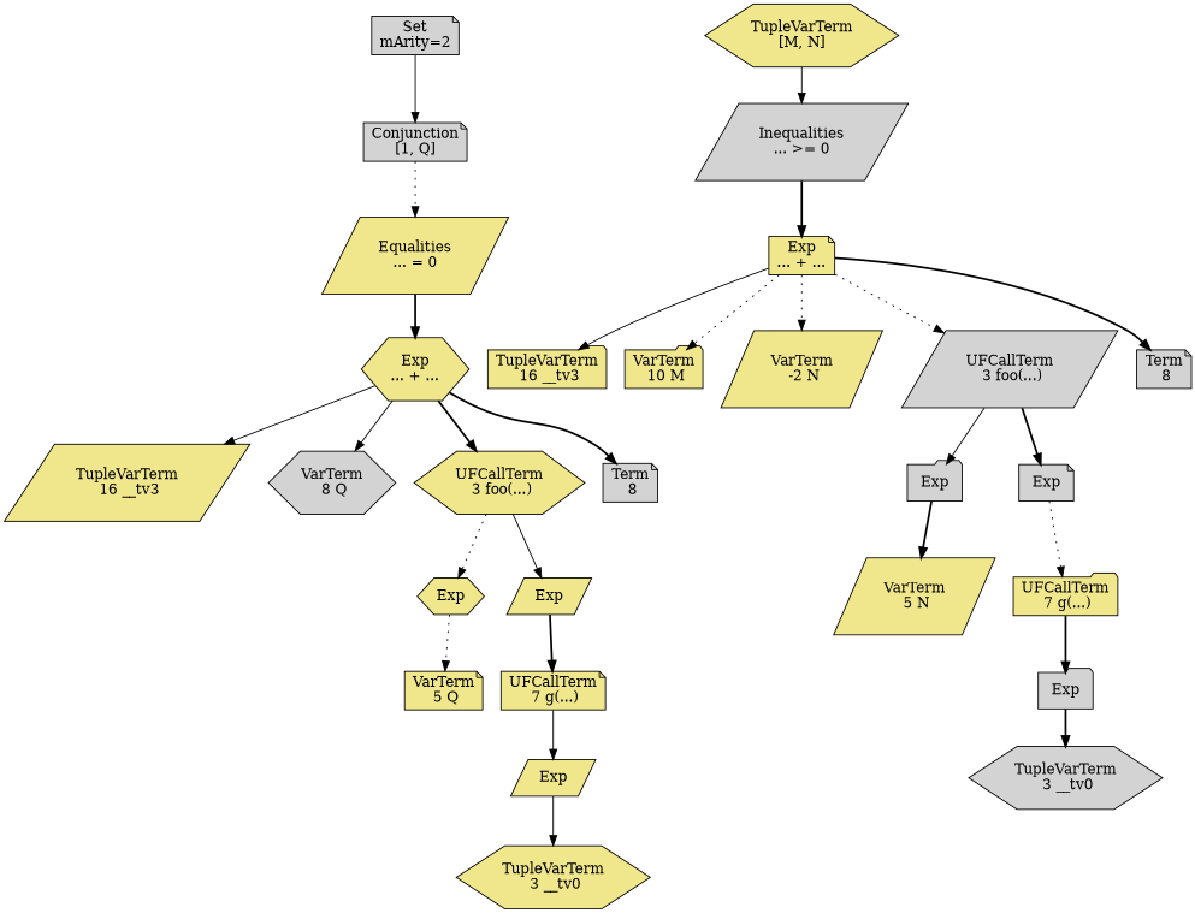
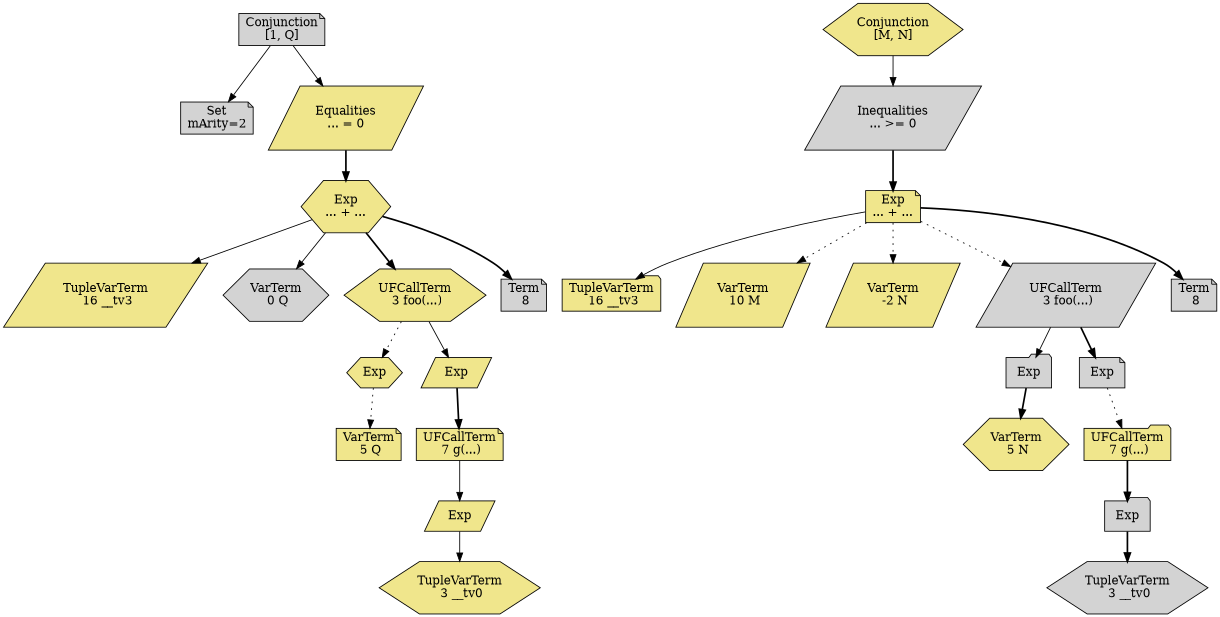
  digraph {
    node [fillcolor=khaki shape=note style=filled]
    edge [style=bold]
    n1 [fillcolor=lightgrey label="Set\nmArity=2"]
    n2 [fillcolor=lightgrey label="Conjunction\n[1, Q]"]
-   n3 [label="TupleVarTerm\n[M, N]" shape=hexagon]
+   n3 [label="Conjunction\n[M, N]" shape=hexagon]
    n4 [fillcolor=lightgrey label="Inequalities\n... >= 0" shape=parallelogram]
    n5 [label="Equalities\n... = 0" shape=parallelogram]
    n6 [label="Exp\n... + ..."]
    n7 [label="TupleVarTerm\n 16 __tv3" shape=folder]
-   n8 [label="VarTerm\n 10 M" shape=folder]
+   n8 [label="VarTerm\n 10 M" shape=parallelogram]
    n9 [label="VarTerm\n -2 N" shape=parallelogram]
    n10 [fillcolor=lightgrey label="UFCallTerm\n 3 foo(...)" shape=parallelogram]
    n11 [fillcolor=lightgrey label="Term\n 8"]
    n12 [fillcolor=lightgrey label="Exp\n" shape=folder]
    n13 [fillcolor=lightgrey label="Exp\n"]
-   n14 [label="VarTerm\n 5 N" shape=parallelogram]
+   n14 [label="VarTerm\n 5 N" shape=hexagon]
    n15 [label="UFCallTerm\n 7 g(...)" shape=folder]
    n16 [fillcolor=lightgrey label="Exp\n" shape=folder]
    n17 [fillcolor=lightgrey label="TupleVarTerm\n 3 __tv0" shape=hexagon]
    n18 [label="Exp\n... + ..." shape=hexagon]
    n19 [label="TupleVarTerm\n 16 __tv3" shape=parallelogram]
-   n20 [fillcolor=lightgrey label="VarTerm\n 8 Q" shape=hexagon]
+   n20 [fillcolor=lightgrey label="VarTerm\n 0 Q" shape=hexagon]
    n21 [label="UFCallTerm\n 3 foo(...)" shape=hexagon]
    n22 [fillcolor=lightgrey label="Term\n 8"]
    n23 [label="Exp\n" shape=hexagon]
    n24 [label="Exp\n" shape=parallelogram]
    n25 [label="VarTerm\n 5 Q"]
    n26 [label="UFCallTerm\n 7 g(...)"]
    n27 [label="Exp\n" shape=parallelogram]
    n28 [label="TupleVarTerm\n 3 __tv0" shape=hexagon]
-   n1 -> n2 [style=solid]
-   n2 -> n5 [style=dotted]
+   n2 -> n1 [style=solid]
+   n2 -> n5 [style=solid]
    n3 -> n4 [style=solid]
    n4 -> n6
    n5 -> n18
    n6 -> n7 [style=solid]
    n6 -> n8 [style=dotted]
    n6 -> n9 [style=dotted]
    n6 -> n10 [style=dotted]
    n6 -> n11
    n10 -> n12 [style=solid]
    n10 -> n13
    n12 -> n14
    n13 -> n15 [style=dotted]
    n15 -> n16
    n16 -> n17
    n18 -> n19 [style=solid]
    n18 -> n20 [style=solid]
    n18 -> n21
    n18 -> n22
    n21 -> n23 [style=dotted]
    n21 -> n24 [style=solid]
    n23 -> n25 [style=dotted]
    n24 -> n26
    n26 -> n27 [style=solid]
    n27 -> n28 [style=solid]
  }
